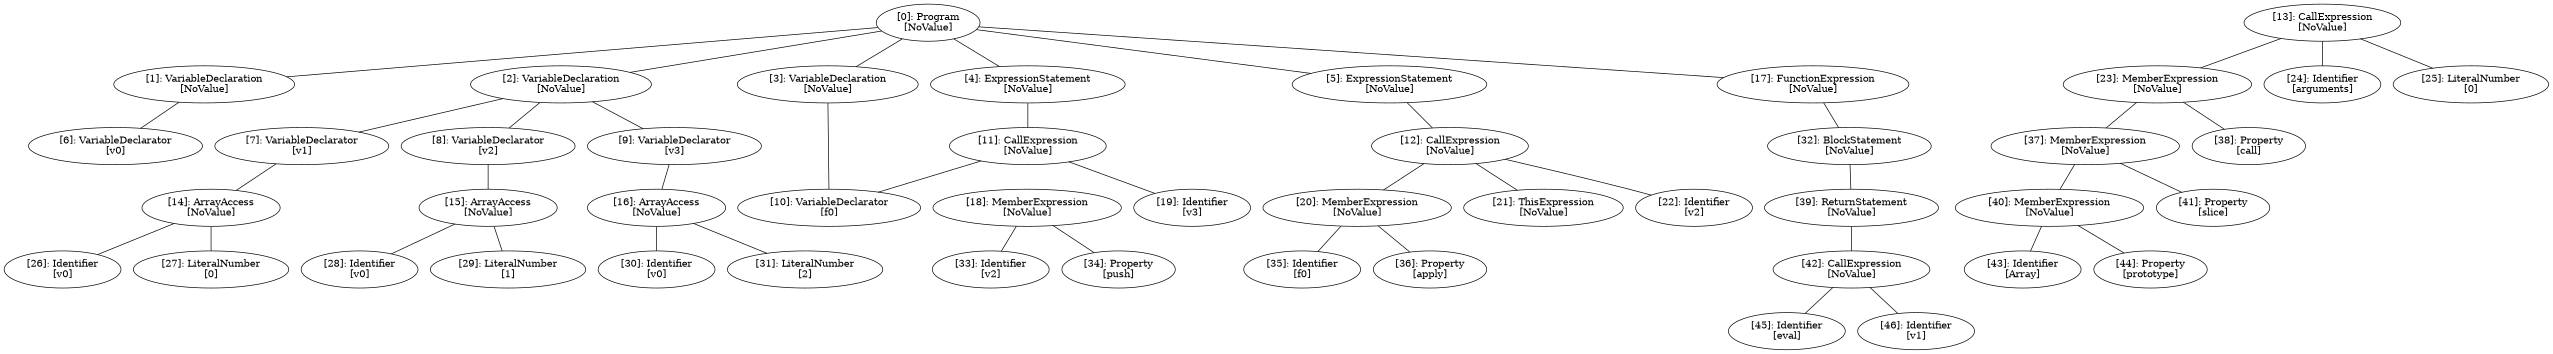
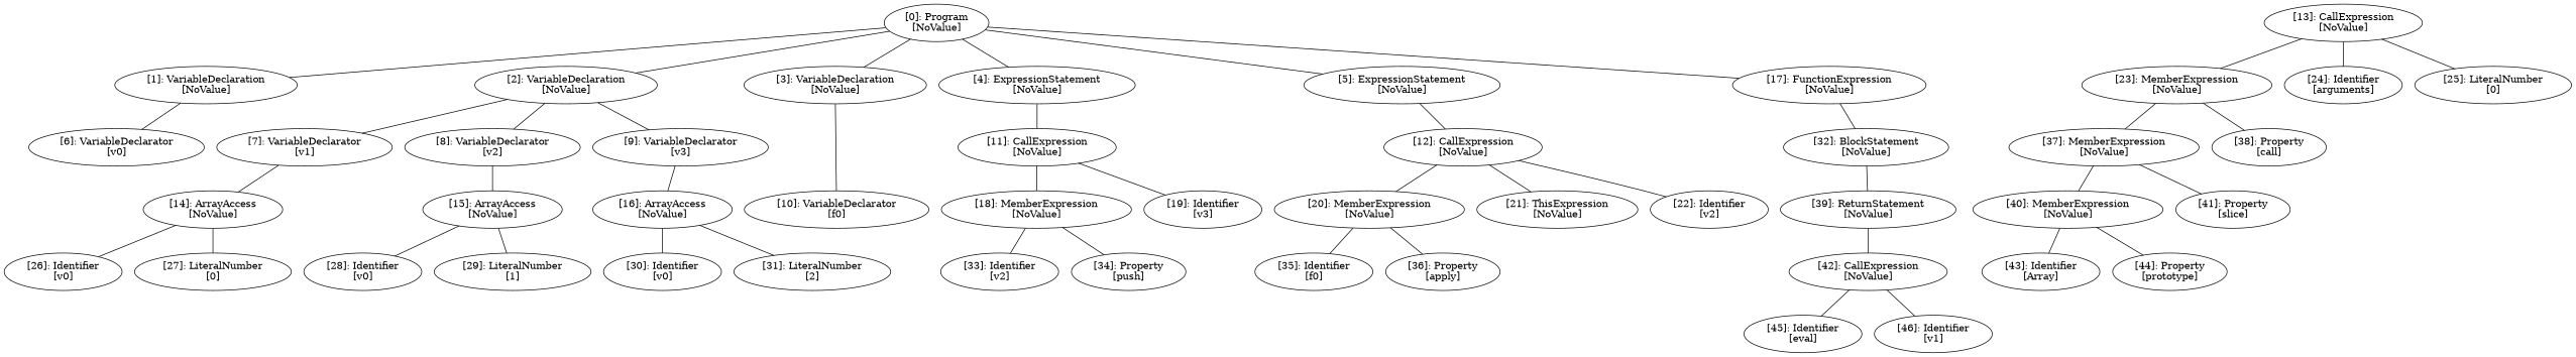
  graph {
    n1 [label="[0]: Program\n[NoValue]"]
    n2 [label="[1]: VariableDeclaration\n[NoValue]"]
    n3 [label="[2]: VariableDeclaration\n[NoValue]"]
    n4 [label="[3]: VariableDeclaration\n[NoValue]"]
    n5 [label="[4]: ExpressionStatement\n[NoValue]"]
    n6 [label="[5]: ExpressionStatement\n[NoValue]"]
    n7 [label="[17]: FunctionExpression\n[NoValue]"]
    n8 [label="[6]: VariableDeclarator\n[v0]"]
    n9 [label="[7]: VariableDeclarator\n[v1]"]
    n10 [label="[8]: VariableDeclarator\n[v2]"]
    n11 [label="[9]: VariableDeclarator\n[v3]"]
    n12 [label="[10]: VariableDeclarator\n[f0]"]
    n13 [label="[11]: CallExpression\n[NoValue]"]
    n14 [label="[12]: CallExpression\n[NoValue]"]
    n15 [label="[14]: ArrayAccess\n[NoValue]"]
    n16 [label="[15]: ArrayAccess\n[NoValue]"]
    n17 [label="[16]: ArrayAccess\n[NoValue]"]
    n18 [label="[18]: MemberExpression\n[NoValue]"]
    n19 [label="[19]: Identifier\n[v3]"]
    n20 [label="[20]: MemberExpression\n[NoValue]"]
    n21 [label="[21]: ThisExpression\n[NoValue]"]
    n22 [label="[22]: Identifier\n[v2]"]
    n23 [label="[13]: CallExpression\n[NoValue]"]
    n24 [label="[23]: MemberExpression\n[NoValue]"]
    n25 [label="[24]: Identifier\n[arguments]"]
    n26 [label="[25]: LiteralNumber\n[0]"]
    n27 [label="[26]: Identifier\n[v0]"]
    n28 [label="[27]: LiteralNumber\n[0]"]
    n29 [label="[28]: Identifier\n[v0]"]
    n30 [label="[29]: LiteralNumber\n[1]"]
    n31 [label="[30]: Identifier\n[v0]"]
    n32 [label="[31]: LiteralNumber\n[2]"]
    n33 [label="[32]: BlockStatement\n[NoValue]"]
    n34 [label="[33]: Identifier\n[v2]"]
    n35 [label="[34]: Property\n[push]"]
    n36 [label="[35]: Identifier\n[f0]"]
    n37 [label="[36]: Property\n[apply]"]
    n38 [label="[37]: MemberExpression\n[NoValue]"]
    n39 [label="[38]: Property\n[call]"]
    n40 [label="[39]: ReturnStatement\n[NoValue]"]
    n41 [label="[40]: MemberExpression\n[NoValue]"]
    n42 [label="[41]: Property\n[slice]"]
    n43 [label="[42]: CallExpression\n[NoValue]"]
    n44 [label="[43]: Identifier\n[Array]"]
    n45 [label="[44]: Property\n[prototype]"]
    n46 [label="[45]: Identifier\n[eval]"]
    n47 [label="[46]: Identifier\n[v1]"]
    n1 -- n2
    n1 -- n3
    n1 -- n4
    n1 -- n5
    n1 -- n6
    n1 -- n7
    n2 -- n8
    n3 -- n9
    n3 -- n10
    n3 -- n11
    n4 -- n12
    n5 -- n13
    n6 -- n14
    n7 -- n33
    n9 -- n15
    n10 -- n16
    n11 -- n17
-   n13 -- n12
+   n13 -- n18
    n13 -- n19
    n14 -- n20
    n14 -- n21
    n14 -- n22
    n15 -- n27
    n15 -- n28
    n16 -- n29
    n16 -- n30
    n17 -- n31
    n17 -- n32
    n18 -- n34
    n18 -- n35
    n20 -- n36
    n20 -- n37
    n23 -- n24
    n23 -- n25
    n23 -- n26
    n24 -- n38
    n24 -- n39
    n33 -- n40
    n38 -- n41
    n38 -- n42
    n40 -- n43
    n41 -- n44
    n41 -- n45
    n43 -- n46
    n43 -- n47
  }
